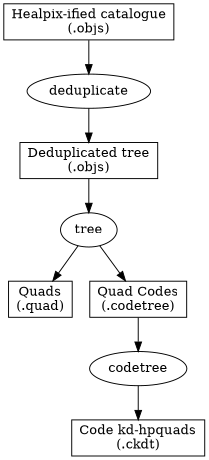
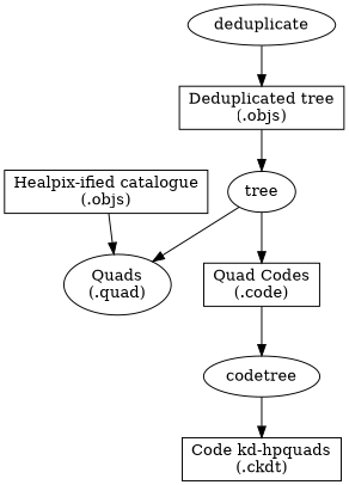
  graph {
    rankdir=TB
    node [shape=box]
    edge [dir=forward]
    n1 [label="Healpix-ified catalogue\n(.objs)"]
    deduplicate [shape=ellipse]
    n3 [label="Deduplicated tree\n(.objs)"]
    n4 [label=tree shape=ellipse]
-   n5 [label="Quads\n(.quad)"]
-   n6 [label="Quad Codes\n(.codetree)"]
+   n5 [label="Quads\n(.quad)" shape=ellipse]
+   n6 [label="Quad Codes\n(.code)"]
    n7 [label="Code kd-hpquads\n(.ckdt)"]
    n8 [label=codetree shape=ellipse]
-   n1 -- deduplicate
+   n1 -- n5
    deduplicate -- n3
    n3 -- n4
    n4 -- n5
    n4 -- n6
    n6 -- n8
    n8 -- n7
  }
